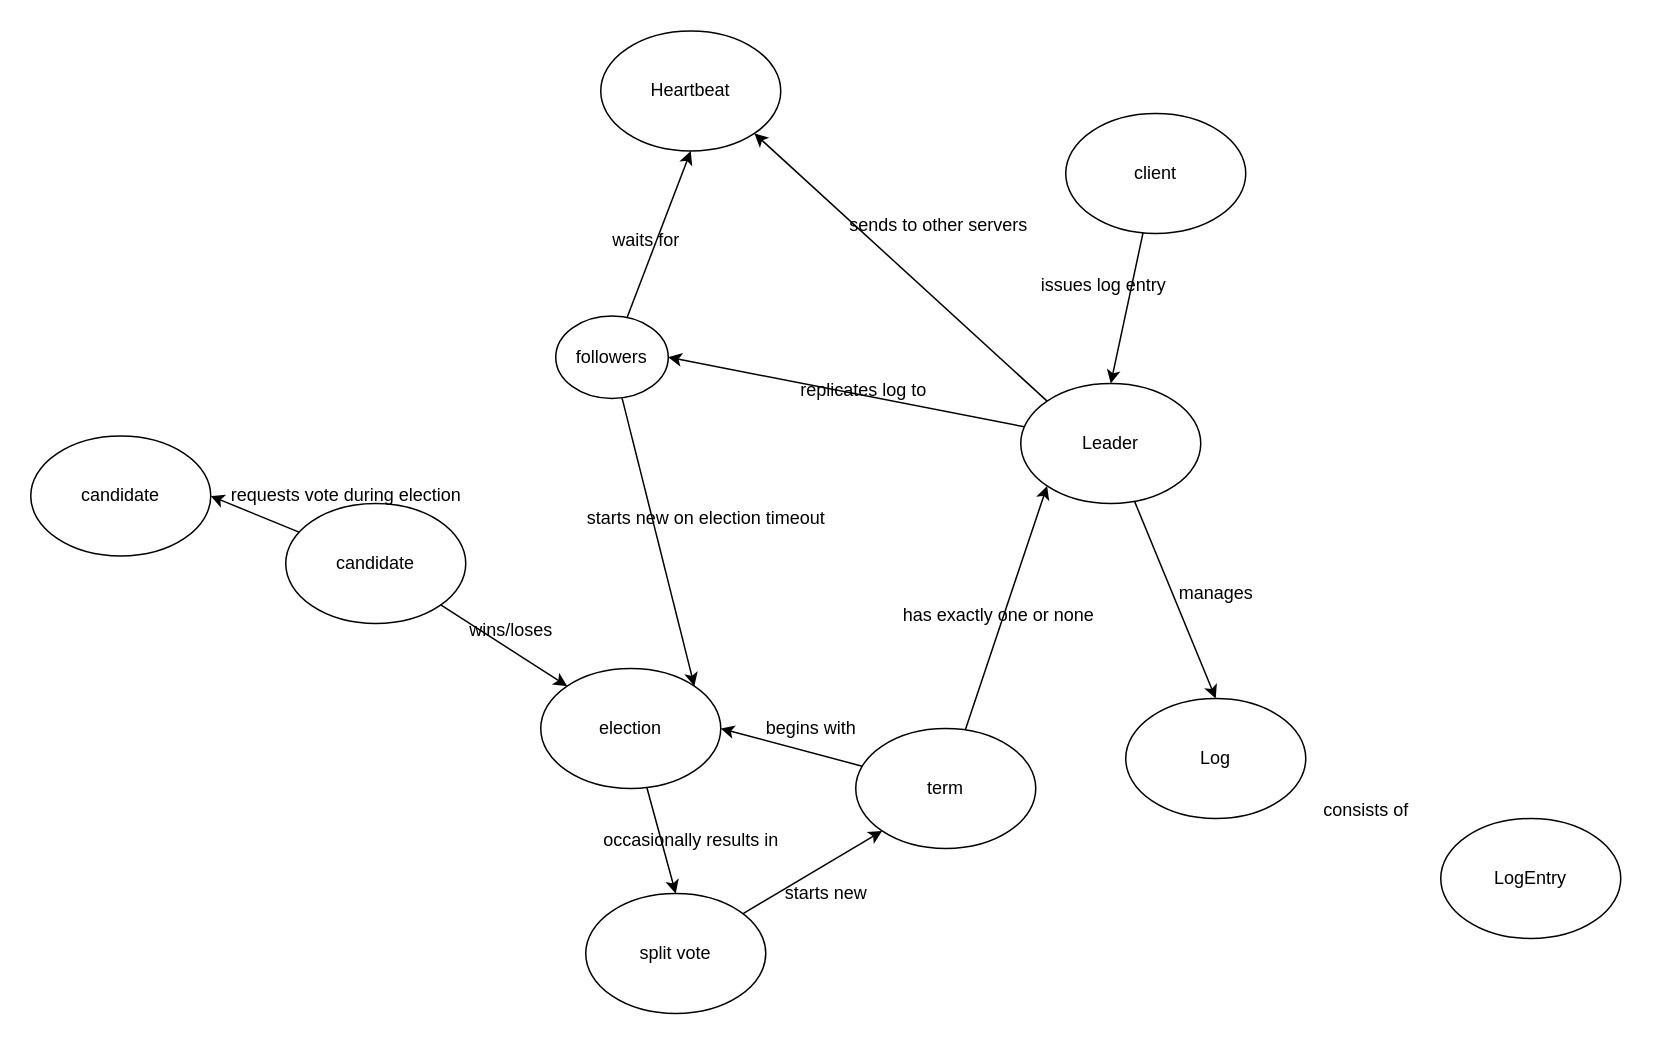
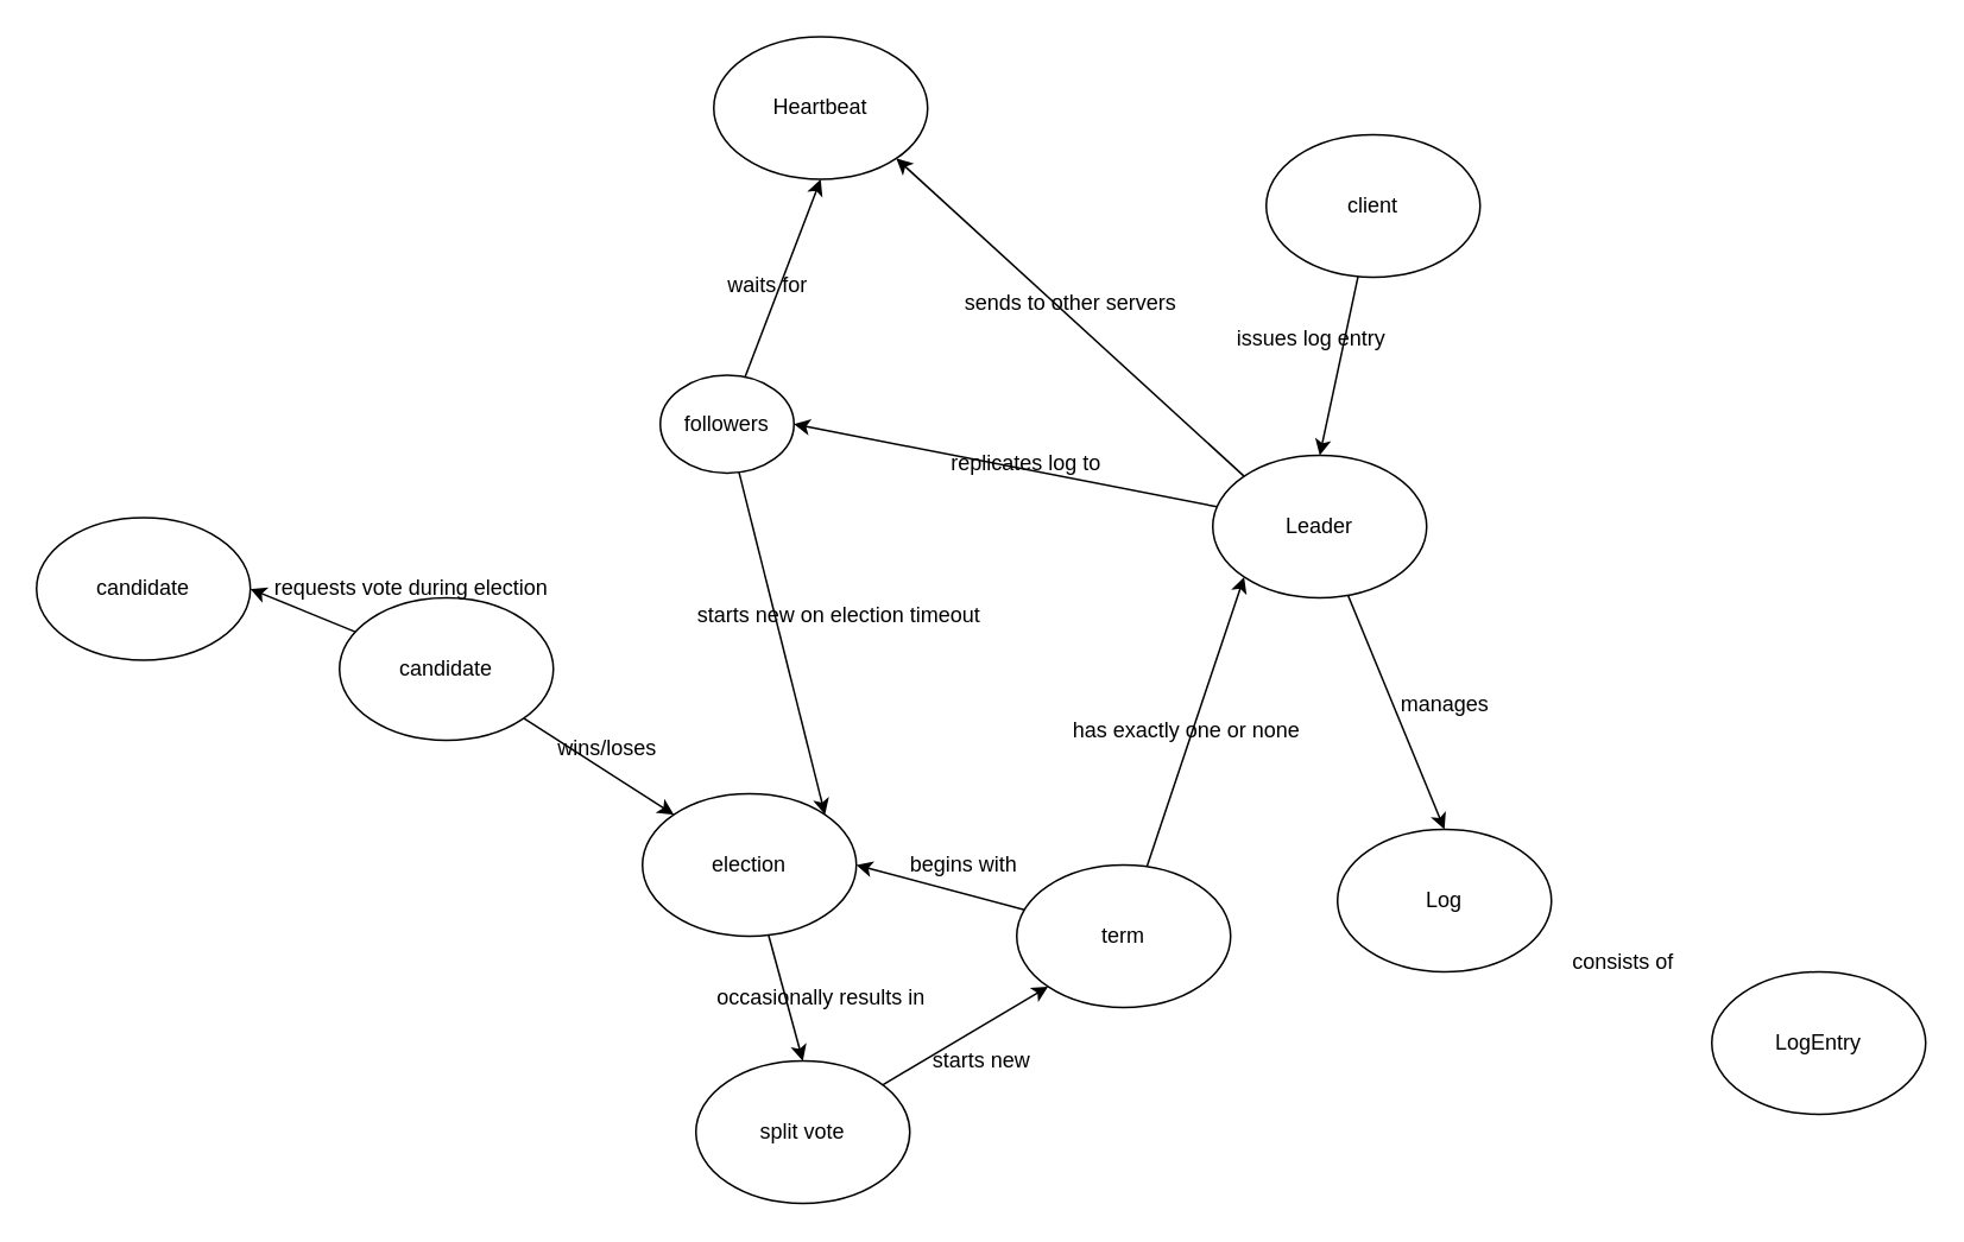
  <mxCell id="0" />
  <mxCell id="1" parent="0" />
  <mxCell id="2" value="Log" style="ellipse;whiteSpace=wrap;html=1;" vertex="1" parent="1"><mxGeometry x="750" y="465" width="120" height="80" as="geometry" /></mxCell>
  <mxCell id="3" style="edgeStyle=none;html=1;entryX=0.5;entryY=0;entryDx=0;entryDy=0;" edge="1" parent="1" source="6" target="2"><mxGeometry relative="1" as="geometry" /></mxCell>
  <mxCell id="4" style="edgeStyle=none;html=1;entryX=1;entryY=0.5;entryDx=0;entryDy=0;" edge="1" parent="1" source="6" target="15"><mxGeometry relative="1" as="geometry" /></mxCell>
  <mxCell id="5" style="edgeStyle=none;html=1;exitX=0;exitY=0;exitDx=0;exitDy=0;entryX=1;entryY=1;entryDx=0;entryDy=0;" edge="1" parent="1" source="6" target="34"><mxGeometry relative="1" as="geometry" /></mxCell>
  <mxCell id="6" value="Leader" style="ellipse;whiteSpace=wrap;html=1;" vertex="1" parent="1"><mxGeometry x="680" y="255" width="120" height="80" as="geometry" /></mxCell>
  <mxCell id="7" value="manages" style="text;html=1;align=center;verticalAlign=middle;resizable=0;points=[];autosize=1;strokeColor=none;fillColor=none;" vertex="1" parent="1"><mxGeometry x="775" y="380" width="70" height="30" as="geometry" /></mxCell>
  <mxCell id="8" style="edgeStyle=none;html=1;entryX=0.5;entryY=0;entryDx=0;entryDy=0;" edge="1" parent="1" source="9" target="6"><mxGeometry relative="1" as="geometry" /></mxCell>
  <mxCell id="9" value="client" style="ellipse;whiteSpace=wrap;html=1;" vertex="1" parent="1"><mxGeometry x="710" y="75" width="120" height="80" as="geometry" /></mxCell>
  <mxCell id="10" value="issues log entry" style="text;html=1;align=center;verticalAlign=middle;resizable=0;points=[];autosize=1;strokeColor=none;fillColor=none;" vertex="1" parent="1"><mxGeometry x="680" width="110" height="30" as="geometry" y="175" /></mxCell>
  <mxCell id="11" value="LogEntry" style="ellipse;whiteSpace=wrap;html=1;" vertex="1" parent="1"><mxGeometry x="960" y="545" width="120" height="80" as="geometry" /></mxCell>
  <mxCell id="12" value="consists of" style="text;html=1;align=center;verticalAlign=middle;resizable=0;points=[];autosize=1;strokeColor=none;fillColor=none;" vertex="1" parent="1"><mxGeometry x="870" y="525" width="80" height="30" as="geometry" /></mxCell>
  <mxCell id="13" style="edgeStyle=none;html=1;entryX=0.5;entryY=1;entryDx=0;entryDy=0;" edge="1" parent="1" source="15" target="34"><mxGeometry relative="1" as="geometry" /></mxCell>
  <mxCell id="14" style="edgeStyle=none;html=1;entryX=1;entryY=0;entryDx=0;entryDy=0;" edge="1" parent="1" source="15" target="24"><mxGeometry relative="1" as="geometry" /></mxCell>
  <mxCell id="15" value="followers" style="ellipse;whiteSpace=wrap;html=1;" vertex="1" parent="1"><mxGeometry x="370" y="210" width="75" height="55" as="geometry" /></mxCell>
  <mxCell id="16" value="replicates log to" style="text;html=1;align=center;verticalAlign=middle;resizable=0;points=[];autosize=1;strokeColor=none;fillColor=none;" vertex="1" parent="1"><mxGeometry x="520" y="245" width="110" height="30" as="geometry" /></mxCell>
  <mxCell id="17" style="edgeStyle=none;html=1;entryX=0;entryY=0;entryDx=0;entryDy=0;" edge="1" parent="1" source="19" target="24"><mxGeometry relative="1" as="geometry" /></mxCell>
  <mxCell id="18" style="edgeStyle=none;html=1;entryX=1;entryY=0.5;entryDx=0;entryDy=0;" edge="1" parent="1" source="19" target="32"><mxGeometry relative="1" as="geometry" /></mxCell>
  <mxCell id="19" value="candidate" style="ellipse;whiteSpace=wrap;html=1;" vertex="1" parent="1"><mxGeometry x="190" y="335" width="120" height="80" as="geometry" /></mxCell>
  <mxCell id="20" style="edgeStyle=none;html=1;entryX=1;entryY=0.5;entryDx=0;entryDy=0;" edge="1" parent="1" source="22" target="24"><mxGeometry relative="1" as="geometry" /></mxCell>
  <mxCell id="21" style="edgeStyle=none;html=1;entryX=0;entryY=1;entryDx=0;entryDy=0;" edge="1" parent="1" source="22" target="6"><mxGeometry relative="1" as="geometry" /></mxCell>
  <mxCell id="22" value="term" style="ellipse;whiteSpace=wrap;html=1;" vertex="1" parent="1"><mxGeometry x="570" y="485" width="120" height="80" as="geometry" /></mxCell>
  <mxCell id="23" style="edgeStyle=none;html=1;entryX=0.5;entryY=0;entryDx=0;entryDy=0;" edge="1" parent="1" source="24" target="28"><mxGeometry relative="1" as="geometry" /></mxCell>
  <mxCell id="24" value="election" style="ellipse;whiteSpace=wrap;html=1;" vertex="1" parent="1"><mxGeometry x="360" y="445" width="120" height="80" as="geometry" /></mxCell>
  <mxCell id="25" value="begins with" style="text;html=1;align=center;verticalAlign=middle;resizable=0;points=[];autosize=1;strokeColor=none;fillColor=none;" vertex="1" parent="1"><mxGeometry x="500" y="470" width="80" height="30" as="geometry" /></mxCell>
  <mxCell id="26" value="wins/loses" style="text;html=1;align=center;verticalAlign=middle;resizable=0;points=[];autosize=1;strokeColor=none;fillColor=none;" vertex="1" parent="1"><mxGeometry x="300" y="405" width="80" height="30" as="geometry" /></mxCell>
  <mxCell id="27" style="edgeStyle=none;html=1;entryX=0;entryY=1;entryDx=0;entryDy=0;" edge="1" parent="1" source="28" target="22"><mxGeometry relative="1" as="geometry" /></mxCell>
  <mxCell id="28" value="split vote" style="ellipse;whiteSpace=wrap;html=1;" vertex="1" parent="1"><mxGeometry x="390" y="595" width="120" height="80" as="geometry" /></mxCell>
  <mxCell id="29" value="occasionally results in" style="text;html=1;align=center;verticalAlign=middle;resizable=0;points=[];autosize=1;strokeColor=none;fillColor=none;" vertex="1" parent="1"><mxGeometry x="390" y="545" width="140" height="30" as="geometry" /></mxCell>
  <mxCell id="30" value="starts new" style="text;html=1;align=center;verticalAlign=middle;resizable=0;points=[];autosize=1;strokeColor=none;fillColor=none;" vertex="1" parent="1"><mxGeometry x="510" y="580" width="80" height="30" as="geometry" /></mxCell>
  <mxCell id="31" value="has exactly one or none" style="text;html=1;align=center;verticalAlign=middle;resizable=0;points=[];autosize=1;strokeColor=none;fillColor=none;" vertex="1" parent="1"><mxGeometry x="590" y="395" width="150" height="30" as="geometry" /></mxCell>
  <mxCell id="32" value="candidate" style="ellipse;whiteSpace=wrap;html=1;" vertex="1" parent="1"><mxGeometry x="20" y="290" width="120" height="80" as="geometry" /></mxCell>
  <mxCell id="33" value="requests vote during election" style="text;html=1;align=center;verticalAlign=middle;resizable=0;points=[];autosize=1;strokeColor=none;fillColor=none;" vertex="1" parent="1"><mxGeometry x="140" y="315" width="180" height="30" as="geometry" /></mxCell>
  <mxCell id="34" value="Heartbeat" style="ellipse;whiteSpace=wrap;html=1;" vertex="1" parent="1"><mxGeometry x="400" y="20" width="120" height="80" as="geometry" /></mxCell>
- <mxCell id="35" value="sends to other servers" style="text;html=1;align=center;verticalAlign=middle;resizable=0;points=[];autosize=1;strokeColor=none;fillColor=none;" vertex="1" parent="1"><mxGeometry x="555" y="135" width="140" height="30" as="geometry" /></mxCell>
+ <mxCell id="35" value="sends to other servers" style="text;html=1;align=center;verticalAlign=middle;resizable=0;points=[];autosize=1;strokeColor=none;fillColor=none;" vertex="1" parent="1"><mxGeometry x="530" y="155" width="140" height="30" as="geometry" /></mxCell>
  <mxCell id="36" value="waits for" style="text;html=1;align=center;verticalAlign=middle;resizable=0;points=[];autosize=1;strokeColor=none;fillColor=none;" vertex="1" parent="1"><mxGeometry x="395" y="145" width="70" height="30" as="geometry" /></mxCell>
  <mxCell id="37" value="starts new on election timeout" style="text;html=1;align=center;verticalAlign=middle;resizable=0;points=[];autosize=1;strokeColor=none;fillColor=none;" vertex="1" parent="1"><mxGeometry x="380" y="330" width="180" height="30" as="geometry" /></mxCell>
